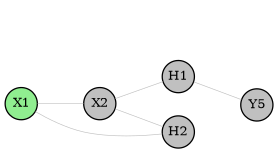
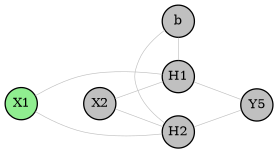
  graph {
    rankdir=LR
    node [fillcolor=grey fixedsize=true fontcolor=black fontsize=10 shape=circle style=filled]
    edge [color=grey fontcolor=white fontsize=10 penwidth=0.5]
    H1 [height=0.35 width=0.35]
    H2 [height=0.35 width=0.35]
+   n3 [height=0.35 label=b width=0.35]
    n4 [height=0.35 label=Y5 width=0.35]
    X1 [fillcolor=lightgreen height=0.35 width=0.35]
    X2 [height=0.35 width=0.35]
    subgraph sub_1 {
      rank=same
      H1
      H2
+     n3
    }
    H1 -- H2 [style=invis]
    H1 -- n4
-   X1 -- X2
+   H2 -- n4
+   n3 -- H1
+   n3 -- H2
+   X1 -- H1
    X1 -- H2
    X2 -- H1
    X2 -- H2
  }
